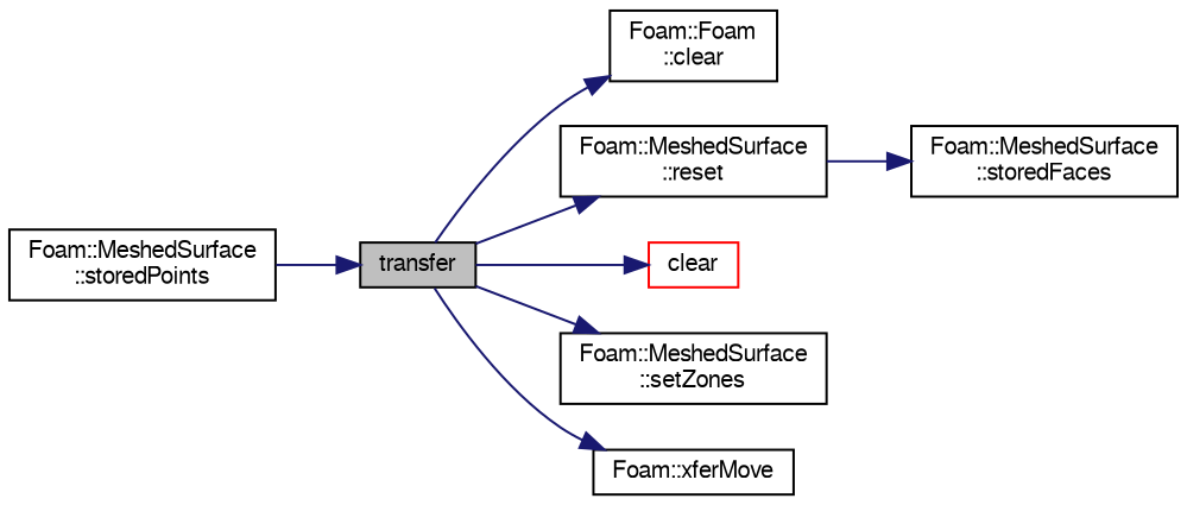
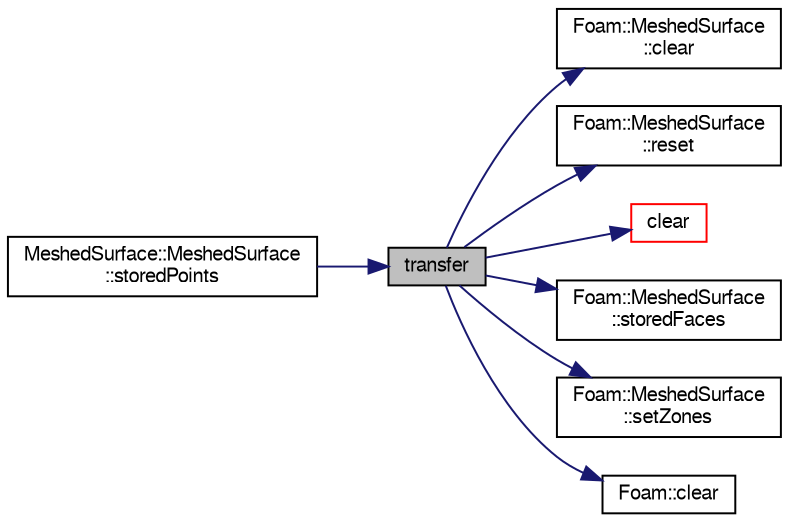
  digraph {
    rankdir=LR
    node [color=black fontname=FreeSans fontsize=10 shape=record]
    edge [color=midnightblue fontname=FreeSans fontsize=10 labelfontname=FreeSans labelfontsize=10 style=solid]
    n1 [fillcolor=grey75 fontcolor=black height=0.2 label=transfer style=filled width=0.4]
-   n2 [height=0.2 label="Foam::Foam\l::clear" width=0.4]
+   n2 [height=0.2 label="Foam::MeshedSurface\l::clear" width=0.4]
    n3 [height=0.2 label="Foam::MeshedSurface\l::reset" width=0.4]
    n4 [color=red height=0.2 label=clear width=0.4]
    n5 [height=0.2 label="Foam::MeshedSurface\l::storedFaces" width=0.4]
    n6 [height=0.2 label="Foam::MeshedSurface\l::setZones" width=0.4]
-   n7 [height=0.2 label="Foam::xferMove" width=0.4]
-   n8 [height=0.2 label="Foam::MeshedSurface\l::storedPoints" width=0.4]
+   n7 [height=0.2 label="Foam::clear" width=0.4]
+   n8 [height=0.2 label="MeshedSurface::MeshedSurface\l::storedPoints" width=0.4]
    n1 -> n2
    n1 -> n3
    n1 -> n4
-   n3 -> n5
+   n1 -> n5
    n1 -> n6
    n1 -> n7
    n8 -> n1
  }
